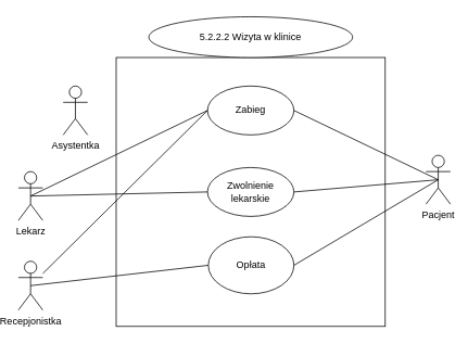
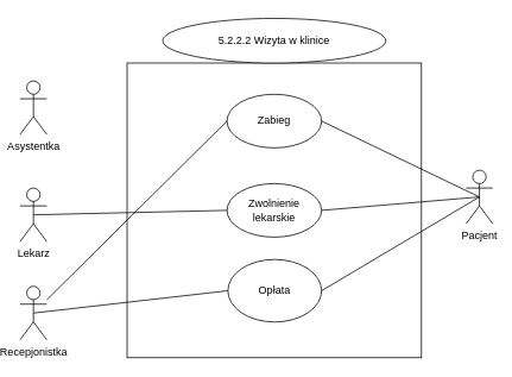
  <mxCell id="0" />
  <mxCell id="1" parent="0" />
  <mxCell id="2" value="" style="whiteSpace=wrap;html=1;aspect=fixed;" parent="1" vertex="1"><mxGeometry x="140" y="70" width="330" height="330" as="geometry" /></mxCell>
  <mxCell id="3" value="Pacjent" style="shape=umlActor;verticalLabelPosition=bottom;verticalAlign=top;html=1;outlineConnect=0;" parent="1" vertex="1"><mxGeometry x="520" y="190" width="30" height="60" as="geometry" /></mxCell>
  <mxCell id="4" value="Zabieg" style="ellipse;whiteSpace=wrap;html=1;" parent="1" vertex="1"><mxGeometry x="252" y="105" width="106" height="60" as="geometry" /></mxCell>
  <mxCell id="5" value="" style="endArrow=none;html=1;rounded=0;entryX=1;entryY=0.5;entryDx=0;entryDy=0;exitX=0.5;exitY=0.5;exitDx=0;exitDy=0;exitPerimeter=0;" parent="1" source="3" target="4" edge="1"><mxGeometry relative="1" as="geometry"><mxPoint x="240" y="160" as="sourcePoint" /><mxPoint x="400" y="160" as="targetPoint" /></mxGeometry></mxCell>
  <mxCell id="6" value="Lekarz" style="shape=umlActor;verticalLabelPosition=bottom;verticalAlign=top;html=1;outlineConnect=0;" parent="1" vertex="1"><mxGeometry x="20" y="210" width="30" height="60" as="geometry" /></mxCell>
- <mxCell id="7" value="" style="endArrow=none;html=1;rounded=0;entryX=0.5;entryY=0.5;entryDx=0;entryDy=0;exitX=0;exitY=0.5;exitDx=0;exitDy=0;entryPerimeter=0;" parent="1" source="4" target="6" edge="1"><mxGeometry relative="1" as="geometry"><mxPoint x="180" y="135" as="sourcePoint" /><mxPoint x="90" y="130" as="targetPoint" /></mxGeometry></mxCell>
  <mxCell id="8" value="Opłata" style="ellipse;whiteSpace=wrap;html=1;" parent="1" vertex="1"><mxGeometry x="253" y="290" width="105" height="70" as="geometry" /></mxCell>
  <mxCell id="9" value="" style="endArrow=none;html=1;rounded=0;entryX=0.5;entryY=0.5;entryDx=0;entryDy=0;exitX=0;exitY=0.5;exitDx=0;exitDy=0;entryPerimeter=0;" parent="1" source="11" target="6" edge="1"><mxGeometry relative="1" as="geometry"><mxPoint x="190" y="185" as="sourcePoint" /><mxPoint x="65" y="210" as="targetPoint" /></mxGeometry></mxCell>
  <mxCell id="10" value="5.2.2.2 Wizyta w klinice" style="ellipse;whiteSpace=wrap;html=1;" parent="1" vertex="1"><mxGeometry x="180" y="20" width="250" height="50" as="geometry" /></mxCell>
  <mxCell id="11" value="Zwolnienie lekarskie" style="ellipse;whiteSpace=wrap;html=1;" parent="1" vertex="1"><mxGeometry x="252" y="205" width="106" height="60" as="geometry" /></mxCell>
  <mxCell id="12" value="" style="endArrow=none;html=1;rounded=0;entryX=1;entryY=0.5;entryDx=0;entryDy=0;exitX=0.5;exitY=0.5;exitDx=0;exitDy=0;exitPerimeter=0;" parent="1" source="3" target="11" edge="1"><mxGeometry relative="1" as="geometry"><mxPoint x="545" y="210" as="sourcePoint" /><mxPoint x="454" y="244" as="targetPoint" /></mxGeometry></mxCell>
- <mxCell id="13" value="Asystentka" style="shape=umlActor;verticalLabelPosition=bottom;verticalAlign=top;html=1;outlineConnect=0;" vertex="1" parent="1"><mxGeometry x="75" y="105" width="30" height="60" as="geometry" /></mxCell>
+ <mxCell id="13" value="Asystentka" style="shape=umlActor;verticalLabelPosition=bottom;verticalAlign=top;html=1;outlineConnect=0;" vertex="1" parent="1"><mxGeometry x="20" y="90" width="30" height="60" as="geometry" /></mxCell>
  <mxCell id="14" value="" style="endArrow=none;html=1;rounded=0;exitX=0;exitY=0.5;exitDx=0;exitDy=0;" edge="1" parent="1" source="4" target="15"><mxGeometry relative="1" as="geometry"><mxPoint x="262" y="145" as="sourcePoint" /><mxPoint x="45" y="160" as="targetPoint" /></mxGeometry></mxCell>
  <mxCell id="15" value="Recepjonistka" style="shape=umlActor;verticalLabelPosition=bottom;verticalAlign=top;html=1;outlineConnect=0;" vertex="1" parent="1"><mxGeometry x="20" y="320" width="30" height="60" as="geometry" /></mxCell>
  <mxCell id="16" value="" style="endArrow=none;html=1;rounded=0;entryX=0.5;entryY=0.5;entryDx=0;entryDy=0;exitX=0;exitY=0.5;exitDx=0;exitDy=0;entryPerimeter=0;" edge="1" parent="1" source="8" target="15"><mxGeometry relative="1" as="geometry"><mxPoint x="262" y="245" as="sourcePoint" /><mxPoint x="45" y="250" as="targetPoint" /></mxGeometry></mxCell>
  <mxCell id="17" value="" style="endArrow=none;html=1;rounded=0;entryX=1;entryY=0.5;entryDx=0;entryDy=0;exitX=0.5;exitY=0.5;exitDx=0;exitDy=0;exitPerimeter=0;" edge="1" parent="1" source="3" target="8"><mxGeometry relative="1" as="geometry"><mxPoint x="263" y="335" as="sourcePoint" /><mxPoint x="45" y="360" as="targetPoint" /></mxGeometry></mxCell>
